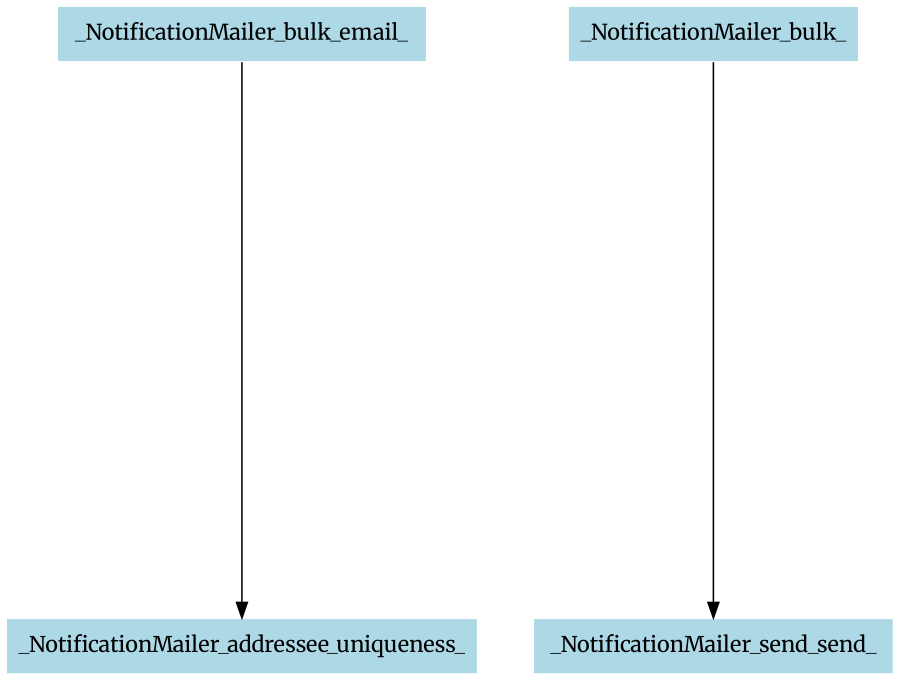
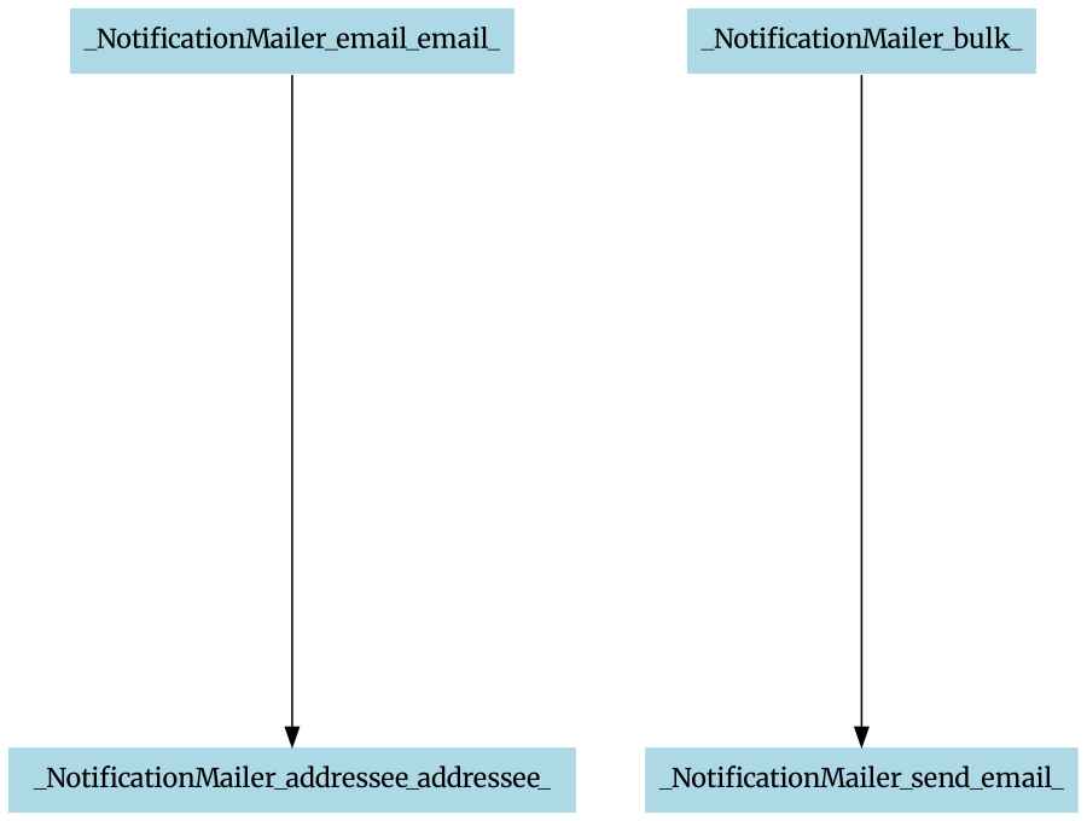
  digraph {
    fontname=Merriweather
    nodesep=0.5
    ranksep=5
    node [color=white fillcolor=lightblue fontname=Merriweather shape=box style=filled]
    edge [fontname=Merriweather]
-   _NotificationMailer_bulk_email_
-   _NotificationMailer_addressee_uniqueness_
+   _NotificationMailer_bulk_email_ [label=_NotificationMailer_email_email_]
+   _NotificationMailer_addressee_uniqueness_ [label=_NotificationMailer_addressee_addressee_]
    n3 [label=_NotificationMailer_bulk_]
-   _NotificationMailer_send_email_ [label=_NotificationMailer_send_send_]
+   _NotificationMailer_send_email_
    _NotificationMailer_bulk_email_ -> _NotificationMailer_addressee_uniqueness_
    n3 -> _NotificationMailer_send_email_
  }
